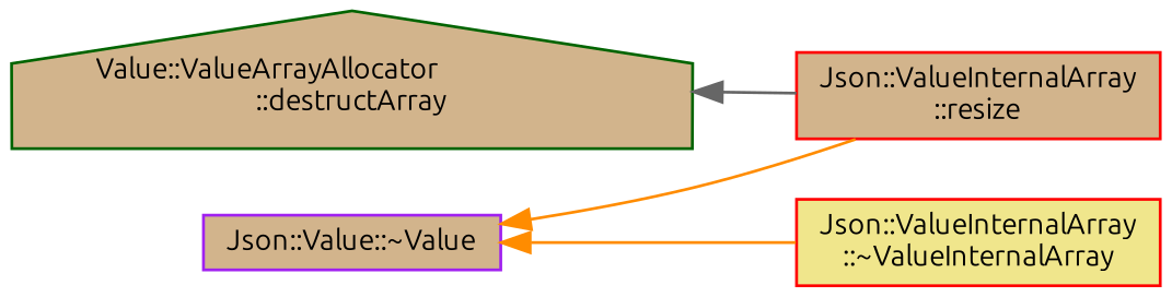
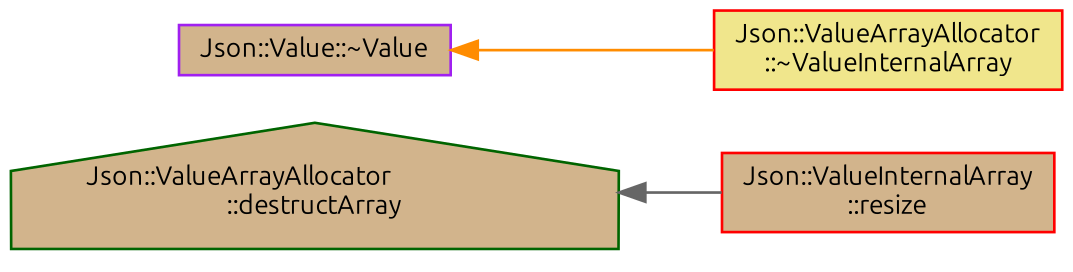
  digraph {
    fontname=Ubuntu
    rankdir=LR
    node [color=red fillcolor=tan fontname=Ubuntu fontsize=10 shape=box style=filled]
    edge [color=darkorange dir=back fontname=Ubuntu fontsize=10 labelfontname=FreeSans labelfontsize=10 style=solid]
-   n1 [color=darkgreen fontcolor=black height=0.2 label="Value::ValueArrayAllocator\l::destructArray" shape=house width=0.4]
+   n1 [color=darkgreen fontcolor=black height=0.2 label="Json::ValueArrayAllocator\l::destructArray" shape=house width=0.4]
    n2 [height=0.2 label="Json::ValueInternalArray\l::resize" width=0.4]
    n3 [color=purple height=0.2 label="Json::Value::~Value" width=0.4]
-   n4 [fillcolor=khaki height=0.2 label="Json::ValueInternalArray\l::~ValueInternalArray" width=0.4]
+   n4 [fillcolor=khaki height=0.2 label="Json::ValueArrayAllocator\l::~ValueInternalArray" width=0.4]
    n1 -> n2 [color=gray40]
-   n3 -> n2
    n3 -> n4
  }
